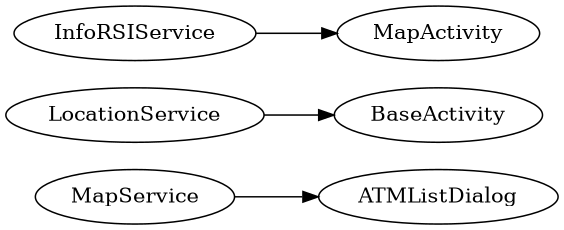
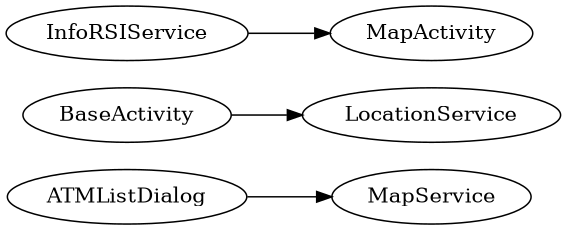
  digraph {
    concentrate=true
    rankdir=LR
    ATMListDialog
    MapService
    BaseActivity
    LocationService
    InfoRSIService
    MapActivity
-   MapService -> ATMListDialog
-   LocationService -> BaseActivity
+   ATMListDialog -> MapService
+   BaseActivity -> LocationService
    InfoRSIService -> MapActivity
  }
